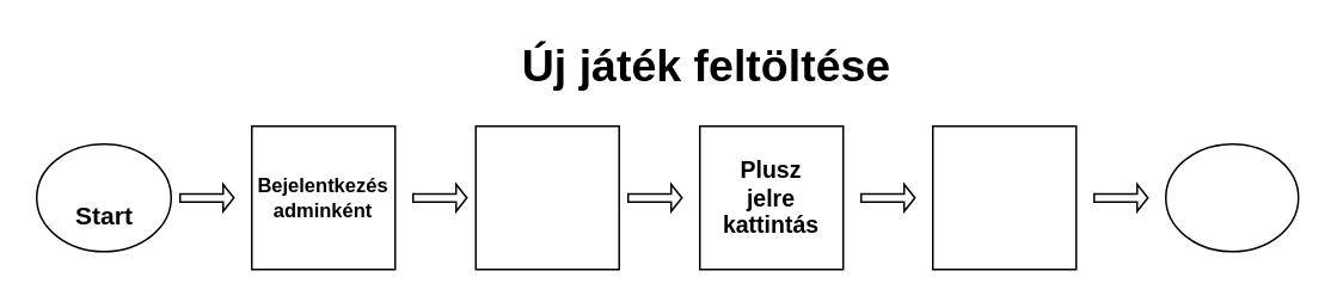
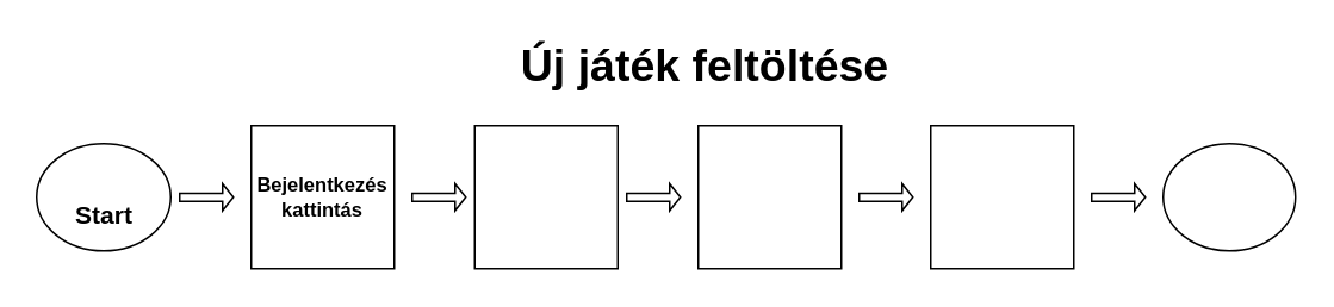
  <mxCell id="0" />
  <mxCell id="1" parent="0" />
  <mxCell id="2" value="" style="shape=singleArrow;whiteSpace=wrap;html=1;fontSize=14;" vertex="1" parent="1"><mxGeometry x="100" y="102.5" width="30" height="15" as="geometry" /></mxCell>
  <mxCell id="3" value="" style="group" vertex="1" connectable="0" parent="1"><mxGeometry x="20" y="80" width="75" height="60" as="geometry" /></mxCell>
  <mxCell id="4" value="" style="ellipse;whiteSpace=wrap;html=1;" vertex="1" parent="3"><mxGeometry width="75" height="60" as="geometry" /></mxCell>
  <mxCell id="5" value="Start" style="text;html=1;strokeColor=none;fillColor=none;align=center;verticalAlign=middle;whiteSpace=wrap;rounded=0;fontStyle=1;fontSize=14;" vertex="1" parent="3"><mxGeometry x="18.75" y="28.75" width="37.5" height="22.5" as="geometry" /></mxCell>
  <mxCell id="6" value="" style="group;fontStyle=0" vertex="1" connectable="0" parent="1"><mxGeometry x="390" y="70" width="80" height="80" as="geometry" /></mxCell>
  <mxCell id="7" value="" style="whiteSpace=wrap;html=1;aspect=fixed;fontStyle=0" vertex="1" parent="6"><mxGeometry width="80" height="80" as="geometry" /></mxCell>
- <mxCell id="8" value="Plusz jelre kattintás" style="text;html=1;strokeColor=none;fillColor=none;align=center;verticalAlign=middle;whiteSpace=wrap;rounded=0;fontStyle=1;fontSize=13;" vertex="1" parent="6"><mxGeometry x="10" y="25" width="60" height="30" as="geometry" /></mxCell>
  <mxCell id="9" value="" style="group" vertex="1" connectable="0" parent="1"><mxGeometry x="650" y="80" width="74" height="60" as="geometry" /></mxCell>
  <mxCell id="10" value="" style="ellipse;whiteSpace=wrap;html=1;" vertex="1" parent="9"><mxGeometry width="74" height="60" as="geometry" /></mxCell>
  <mxCell id="11" value="Új játék feltöltése" style="text;html=1;strokeColor=none;fillColor=none;align=center;verticalAlign=middle;whiteSpace=wrap;rounded=0;fontSize=25;fontStyle=1" vertex="1" parent="1"><mxGeometry x="234" y="20" width="320" height="30" as="geometry" /></mxCell>
  <mxCell id="12" value="" style="whiteSpace=wrap;html=1;aspect=fixed;" vertex="1" parent="1"><mxGeometry x="140" y="70" width="80" height="80" as="geometry" /></mxCell>
- <mxCell id="13" value="Bejelentkezés&lt;br style=&quot;font-size: 11px;&quot;&gt;adminként" style="text;html=1;strokeColor=none;fillColor=none;align=center;verticalAlign=middle;whiteSpace=wrap;rounded=0;fontStyle=1;fontSize=11;" vertex="1" parent="1"><mxGeometry x="150" y="95" width="60" height="30" as="geometry" /></mxCell>
+ <mxCell id="13" value="Bejelentkezés&lt;br style=&quot;font-size: 11px;&quot;&gt;kattintás" style="text;html=1;strokeColor=none;fillColor=none;align=center;verticalAlign=middle;whiteSpace=wrap;rounded=0;fontStyle=1;fontSize=11;" vertex="1" parent="1"><mxGeometry x="150" y="95" width="60" height="30" as="geometry" /></mxCell>
  <mxCell id="14" value="" style="whiteSpace=wrap;html=1;aspect=fixed;" vertex="1" parent="1"><mxGeometry x="265" y="70" width="80" height="80" as="geometry" /></mxCell>
  <mxCell id="15" value="" style="shape=singleArrow;whiteSpace=wrap;html=1;fontSize=14;" vertex="1" parent="1"><mxGeometry x="230" y="102.5" width="30" height="15" as="geometry" /></mxCell>
  <mxCell id="16" value="" style="shape=singleArrow;whiteSpace=wrap;html=1;fontSize=14;" vertex="1" parent="1"><mxGeometry x="350" y="102.5" width="30" height="15" as="geometry" /></mxCell>
  <mxCell id="17" value="" style="shape=singleArrow;whiteSpace=wrap;html=1;fontSize=14;" vertex="1" parent="1"><mxGeometry x="480" y="102.5" width="30" height="15" as="geometry" /></mxCell>
  <mxCell id="18" value="" style="group;fontStyle=0" vertex="1" connectable="0" parent="1"><mxGeometry x="520" y="70" width="80" height="80" as="geometry" /></mxCell>
  <mxCell id="19" value="" style="whiteSpace=wrap;html=1;aspect=fixed;fontStyle=0" vertex="1" parent="18"><mxGeometry width="80" height="80" as="geometry" /></mxCell>
  <mxCell id="20" value="" style="shape=singleArrow;whiteSpace=wrap;html=1;fontSize=14;" vertex="1" parent="1"><mxGeometry x="610" y="102.5" width="30" height="15" as="geometry" /></mxCell>
